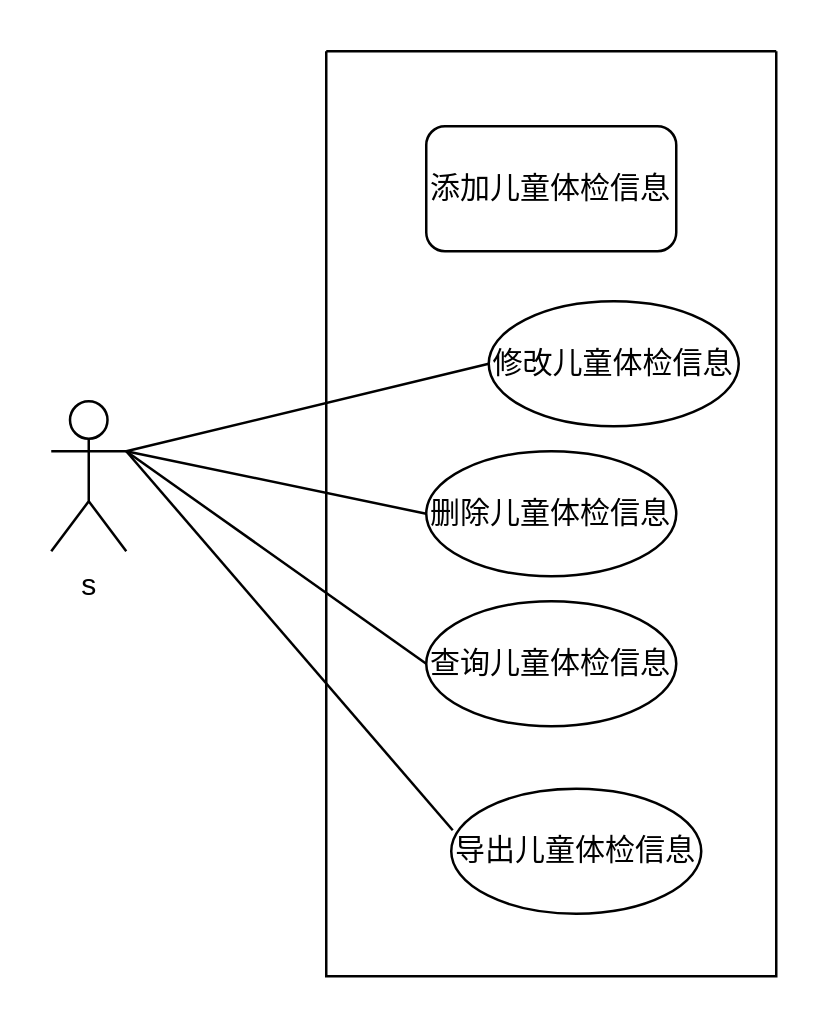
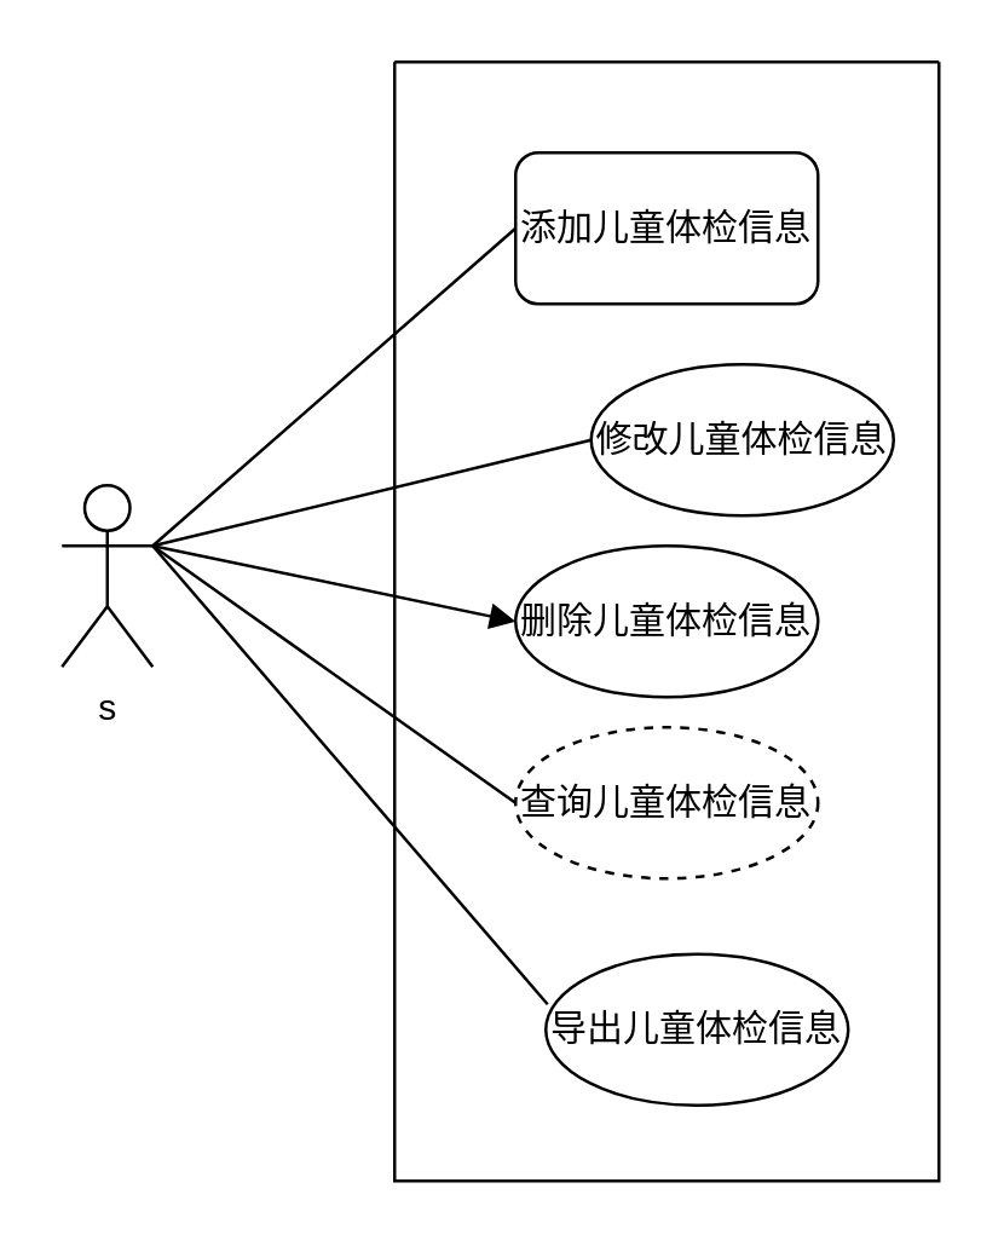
  <mxCell id="0" />
  <mxCell id="1" parent="0" />
  <mxCell id="2" value="s" style="shape=umlActor;verticalLabelPosition=bottom;verticalAlign=top;html=1;outlineConnect=0;" parent="1" vertex="1"><mxGeometry x="20" y="160" width="30" height="60" as="geometry" /></mxCell>
  <mxCell id="3" value="添加儿童体检信息" style="whiteSpace=wrap;html=1;rounded=1;" parent="1" vertex="1"><mxGeometry x="170" y="50" width="100" height="50" as="geometry" /></mxCell>
  <mxCell id="4" value="修改儿童体检信息" style="ellipse;whiteSpace=wrap;html=1;" parent="1" vertex="1"><mxGeometry x="195" y="120" width="100" height="50" as="geometry" /></mxCell>
  <mxCell id="5" value="删除儿童体检信息" style="ellipse;whiteSpace=wrap;html=1;" parent="1" vertex="1"><mxGeometry x="170" y="180" width="100" height="50" as="geometry" /></mxCell>
- <mxCell id="6" value="查询儿童体检信息" style="ellipse;whiteSpace=wrap;html=1;" parent="1" vertex="1"><mxGeometry x="170" y="240" width="100" height="50" as="geometry" /></mxCell>
+ <mxCell id="6" value="查询儿童体检信息" style="ellipse;whiteSpace=wrap;html=1;dashed=1;" parent="1" vertex="1"><mxGeometry x="170" y="240" width="100" height="50" as="geometry" /></mxCell>
  <mxCell id="7" value="导出儿童体检信息" style="ellipse;whiteSpace=wrap;html=1;" parent="1" vertex="1"><mxGeometry x="180" y="315" width="100" height="50" as="geometry" /></mxCell>
  <mxCell id="8" value="" style="swimlane;startSize=0;" parent="1" vertex="1"><mxGeometry x="130" y="20" width="180" height="370" as="geometry" /></mxCell>
  <mxCell id="9" value="" style="endArrow=none;html=1;rounded=0;entryX=0.006;entryY=0.332;entryDx=0;entryDy=0;entryPerimeter=0;" parent="1" target="7" edge="1"><mxGeometry width="50" height="50" relative="1" as="geometry"><mxPoint x="50" y="180" as="sourcePoint" /><mxPoint x="10" y="60" as="targetPoint" /></mxGeometry></mxCell>
  <mxCell id="10" value="" style="endArrow=none;html=1;rounded=0;entryX=0;entryY=0.5;entryDx=0;entryDy=0;" parent="1" target="6" edge="1"><mxGeometry width="50" height="50" relative="1" as="geometry"><mxPoint x="50" y="180" as="sourcePoint" /><mxPoint x="20" y="70" as="targetPoint" /></mxGeometry></mxCell>
- <mxCell id="11" value="" style="endArrow=none;html=1;rounded=0;entryX=0;entryY=0.5;entryDx=0;entryDy=0;exitX=1;exitY=0.333;exitDx=0;exitDy=0;exitPerimeter=0;" parent="1" source="2" target="5" edge="1"><mxGeometry width="50" height="50" relative="1" as="geometry"><mxPoint x="-20" y="130" as="sourcePoint" /><mxPoint x="30" y="80" as="targetPoint" /></mxGeometry></mxCell>
+ <mxCell id="11" value="" style="endArrow=block;html=1;rounded=0;entryX=0;entryY=0.5;entryDx=0;entryDy=0;exitX=1;exitY=0.333;exitDx=0;exitDy=0;exitPerimeter=0;" parent="1" source="2" target="5" edge="1"><mxGeometry width="50" height="50" relative="1" as="geometry"><mxPoint x="-20" y="130" as="sourcePoint" /><mxPoint x="30" y="80" as="targetPoint" /></mxGeometry></mxCell>
  <mxCell id="12" value="" style="endArrow=none;html=1;rounded=0;entryX=0;entryY=0.5;entryDx=0;entryDy=0;" parent="1" target="4" edge="1"><mxGeometry width="50" height="50" relative="1" as="geometry"><mxPoint x="50" y="180" as="sourcePoint" /><mxPoint x="40" y="90" as="targetPoint" /></mxGeometry></mxCell>
+ <mxCell id="13" value="" style="endArrow=none;html=1;rounded=0;entryX=0;entryY=0.5;entryDx=0;entryDy=0;exitX=1;exitY=0.333;exitDx=0;exitDy=0;exitPerimeter=0;" parent="1" source="2" target="3" edge="1"><mxGeometry width="50" height="50" relative="1" as="geometry"><mxPoint x="0" y="150" as="sourcePoint" /><mxPoint x="50" y="100" as="targetPoint" /></mxGeometry></mxCell>
